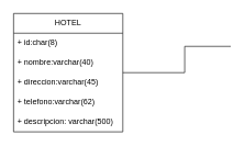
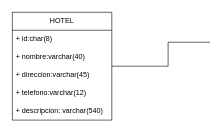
  <mxCell id="0" />
  <mxCell id="1" parent="0" />
  <mxCell id="2" value="HOTEL" style="swimlane;fontStyle=0;childLayout=stackLayout;horizontal=1;startSize=30;horizontalStack=0;resizeParent=1;resizeParentMax=0;resizeLast=0;collapsible=1;marginBottom=0;whiteSpace=wrap;html=1;" vertex="1" parent="1"><mxGeometry x="20" y="20" width="166" height="180" as="geometry" /></mxCell>
  <mxCell id="3" value="+ id:char(8)" style="text;strokeColor=none;fillColor=none;align=left;verticalAlign=middle;spacingLeft=4;spacingRight=4;overflow=hidden;points=[[0,0.5],[1,0.5]];portConstraint=eastwest;rotatable=0;whiteSpace=wrap;html=1;" vertex="1" parent="2"><mxGeometry y="30" width="166" height="30" as="geometry" /></mxCell>
  <mxCell id="4" value="+ nombre:varchar(40)" style="text;strokeColor=none;fillColor=none;align=left;verticalAlign=middle;spacingLeft=4;spacingRight=4;overflow=hidden;points=[[0,0.5],[1,0.5]];portConstraint=eastwest;rotatable=0;whiteSpace=wrap;html=1;" vertex="1" parent="2"><mxGeometry y="60" width="166" height="30" as="geometry" /></mxCell>
  <mxCell id="5" value="+ direccion:varchar(45)" style="text;strokeColor=none;fillColor=none;align=left;verticalAlign=middle;spacingLeft=4;spacingRight=4;overflow=hidden;points=[[0,0.5],[1,0.5]];portConstraint=eastwest;rotatable=0;whiteSpace=wrap;html=1;" vertex="1" parent="2"><mxGeometry y="90" width="166" height="30" as="geometry" /></mxCell>
- <mxCell id="6" value="+ telefono:varchar(62)" style="text;strokeColor=none;fillColor=none;align=left;verticalAlign=middle;spacingLeft=4;spacingRight=4;overflow=hidden;points=[[0,0.5],[1,0.5]];portConstraint=eastwest;rotatable=0;whiteSpace=wrap;html=1;" vertex="1" parent="2"><mxGeometry y="120" width="166" height="30" as="geometry" /></mxCell>
- <mxCell id="7" value="+ descripcion: varchar(500)" style="text;strokeColor=none;fillColor=none;align=left;verticalAlign=middle;spacingLeft=4;spacingRight=4;overflow=hidden;points=[[0,0.5],[1,0.5]];portConstraint=eastwest;rotatable=0;whiteSpace=wrap;html=1;" vertex="1" parent="2"><mxGeometry y="150" width="166" height="30" as="geometry" /></mxCell>
+ <mxCell id="6" value="+ telefono:varchar(12)" style="text;strokeColor=none;fillColor=none;align=left;verticalAlign=middle;spacingLeft=4;spacingRight=4;overflow=hidden;points=[[0,0.5],[1,0.5]];portConstraint=eastwest;rotatable=0;whiteSpace=wrap;html=1;" vertex="1" parent="2"><mxGeometry y="120" width="166" height="30" as="geometry" /></mxCell>
+ <mxCell id="7" value="+ descripcion: varchar(540)" style="text;strokeColor=none;fillColor=none;align=left;verticalAlign=middle;spacingLeft=4;spacingRight=4;overflow=hidden;points=[[0,0.5],[1,0.5]];portConstraint=eastwest;rotatable=0;whiteSpace=wrap;html=1;" vertex="1" parent="2"><mxGeometry y="150" width="166" height="30" as="geometry" /></mxCell>
  <mxCell id="8" value="" style="endArrow=none;html=1;rounded=0;" edge="1" parent="1" source="2"><mxGeometry width="50" height="50" relative="1" as="geometry"><mxPoint x="210" y="120" as="sourcePoint" /><mxPoint x="280" y="110" as="targetPoint" /></mxGeometry></mxCell>
  <mxCell id="9" value="" style="endArrow=none;html=1;rounded=0;" edge="1" parent="1"><mxGeometry width="50" height="50" relative="1" as="geometry"><mxPoint x="280" y="110" as="sourcePoint" /><mxPoint x="280" y="70" as="targetPoint" /></mxGeometry></mxCell>
  <mxCell id="10" value="" style="endArrow=none;html=1;rounded=0;" edge="1" parent="1"><mxGeometry width="50" height="50" relative="1" as="geometry"><mxPoint x="280" y="70" as="sourcePoint" /><mxPoint x="350" y="70" as="targetPoint" /></mxGeometry></mxCell>
